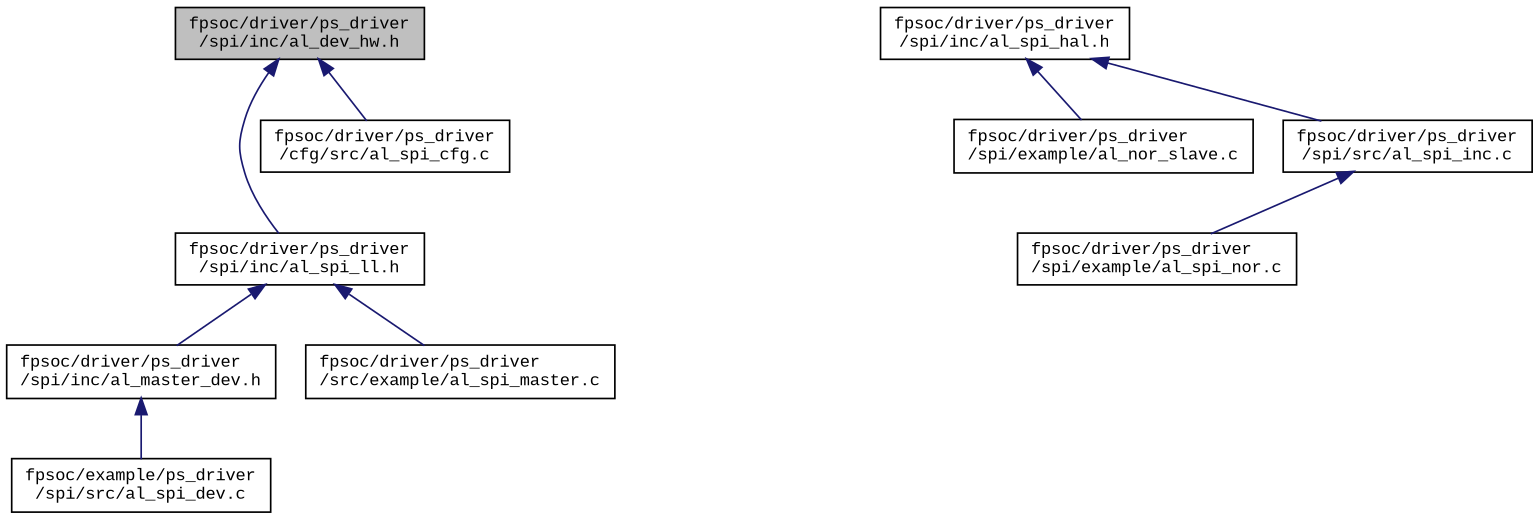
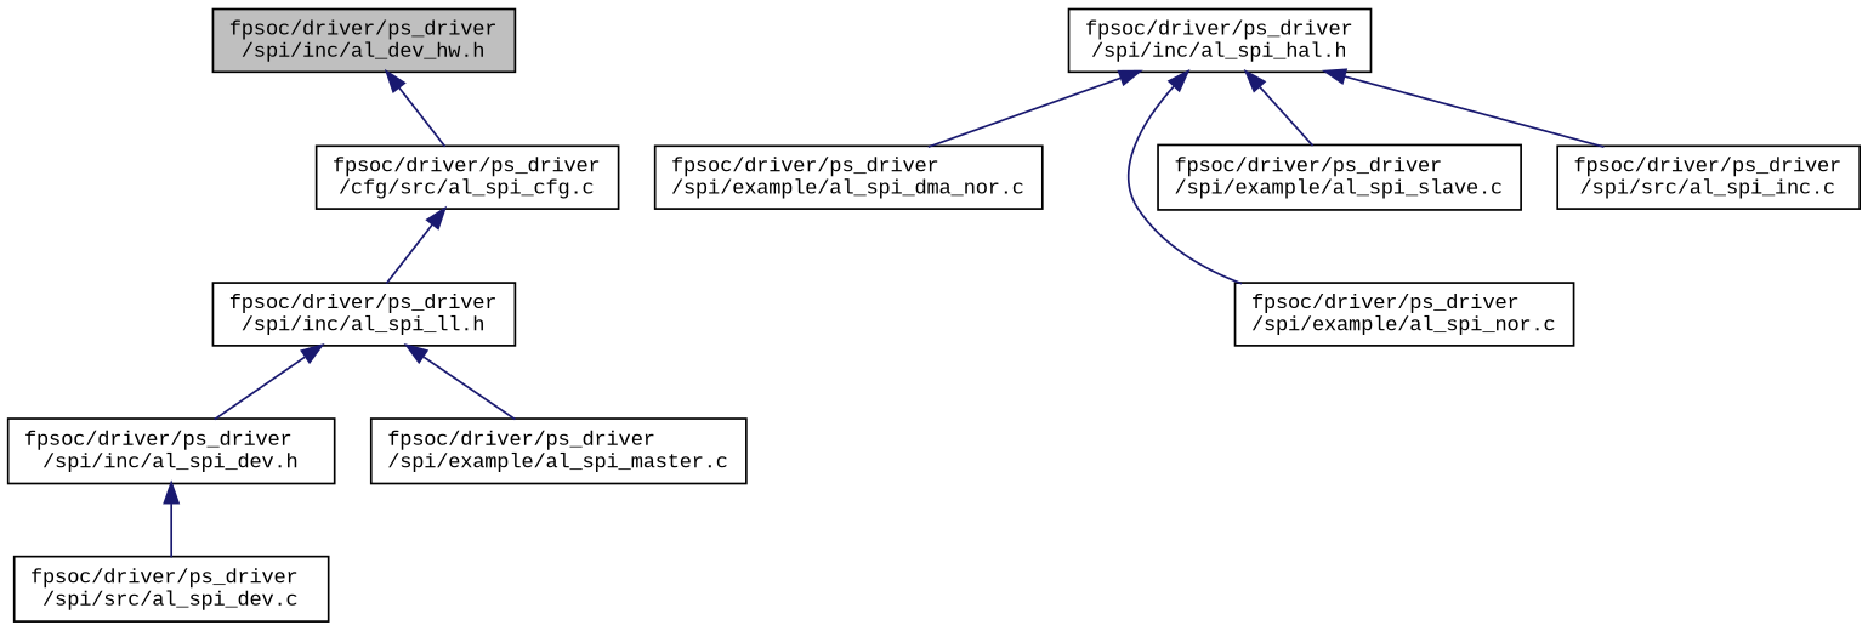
  digraph {
    fontname="Liberation Mono"
    node [color=black fillcolor=white fontname="Liberation Mono" fontsize=10 shape=record style=filled]
    edge [color=midnightblue dir=back fontname="Liberation Mono" fontsize=10 labelfontname=Helvetica labelfontsize=10 style=solid]
    n1 [fillcolor=grey75 fontcolor=black height=0.2 label="fpsoc/driver/ps_driver\l/spi/inc/al_dev_hw.h" width=0.4]
    n2 [height=0.2 label="fpsoc/driver/ps_driver\l/spi/inc/al_spi_ll.h" width=0.4]
    n3 [height=0.2 label="fpsoc/driver/ps_driver\l/cfg/src/al_spi_cfg.c" width=0.4]
-   n4 [height=0.2 label="fpsoc/driver/ps_driver\l/spi/inc/al_master_dev.h" width=0.4]
-   n5 [height=0.2 label="fpsoc/driver/ps_driver\l/src/example/al_spi_master.c" width=0.4]
-   n6 [height=0.2 label="fpsoc/example/ps_driver\l/spi/src/al_spi_dev.c" width=0.4]
+   n4 [height=0.2 label="fpsoc/driver/ps_driver\l/spi/inc/al_spi_dev.h" width=0.4]
+   n5 [height=0.2 label="fpsoc/driver/ps_driver\l/spi/example/al_spi_master.c" width=0.4]
+   n6 [height=0.2 label="fpsoc/driver/ps_driver\l/spi/src/al_spi_dev.c" width=0.4]
    n7 [height=0.2 label="fpsoc/driver/ps_driver\l/spi/inc/al_spi_hal.h" width=0.4]
+   n8 [height=0.2 label="fpsoc/driver/ps_driver\l/spi/example/al_spi_dma_nor.c" width=0.4]
    n9 [height=0.2 label="fpsoc/driver/ps_driver\l/spi/example/al_spi_nor.c" width=0.4]
-   n10 [height=0.2 label="fpsoc/driver/ps_driver\l/spi/example/al_nor_slave.c" width=0.4]
+   n10 [height=0.2 label="fpsoc/driver/ps_driver\l/spi/example/al_spi_slave.c" width=0.4]
    n11 [height=0.2 label="fpsoc/driver/ps_driver\l/spi/src/al_spi_inc.c" width=0.4]
-   n1 -> n2
+   n3 -> n2
    n1 -> n3
    n2 -> n4
    n2 -> n5
    n4 -> n6
-   n11 -> n9
+   n7 -> n8
+   n7 -> n9
    n7 -> n10
    n7 -> n11
  }
